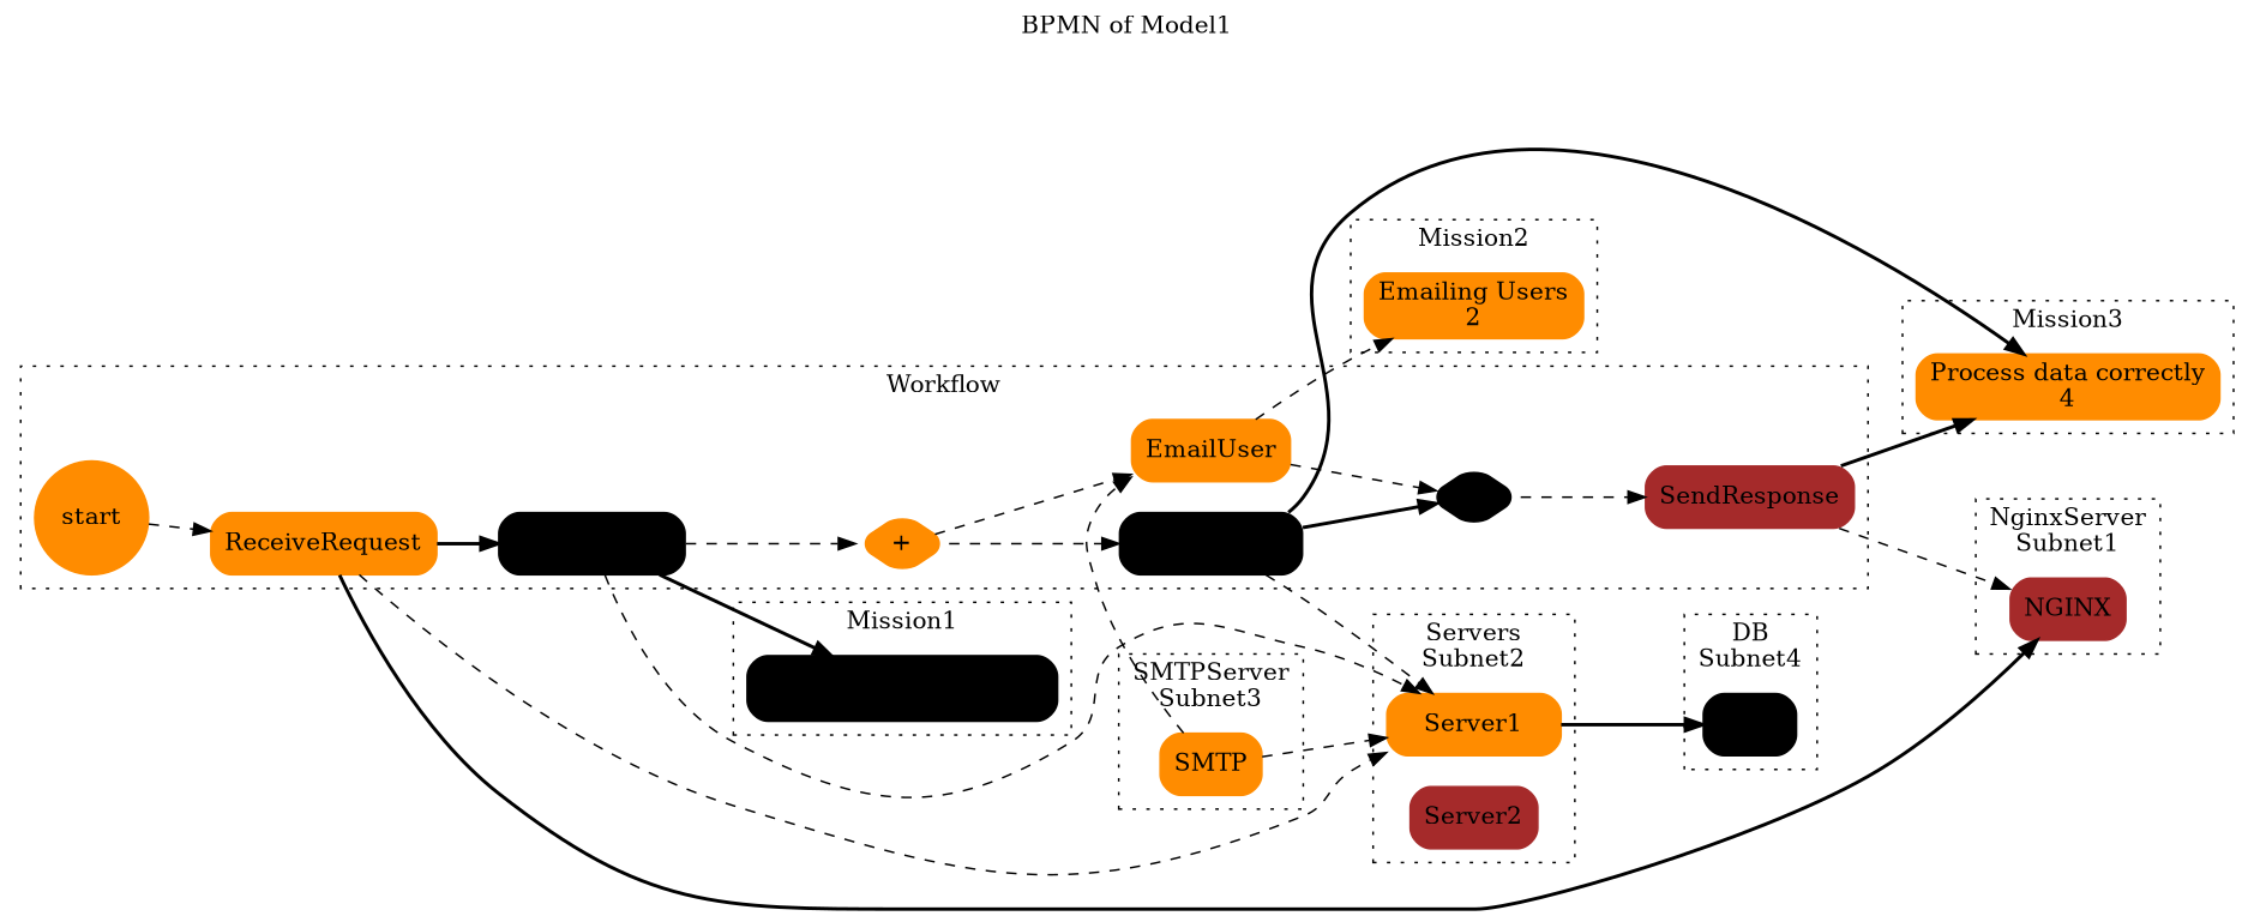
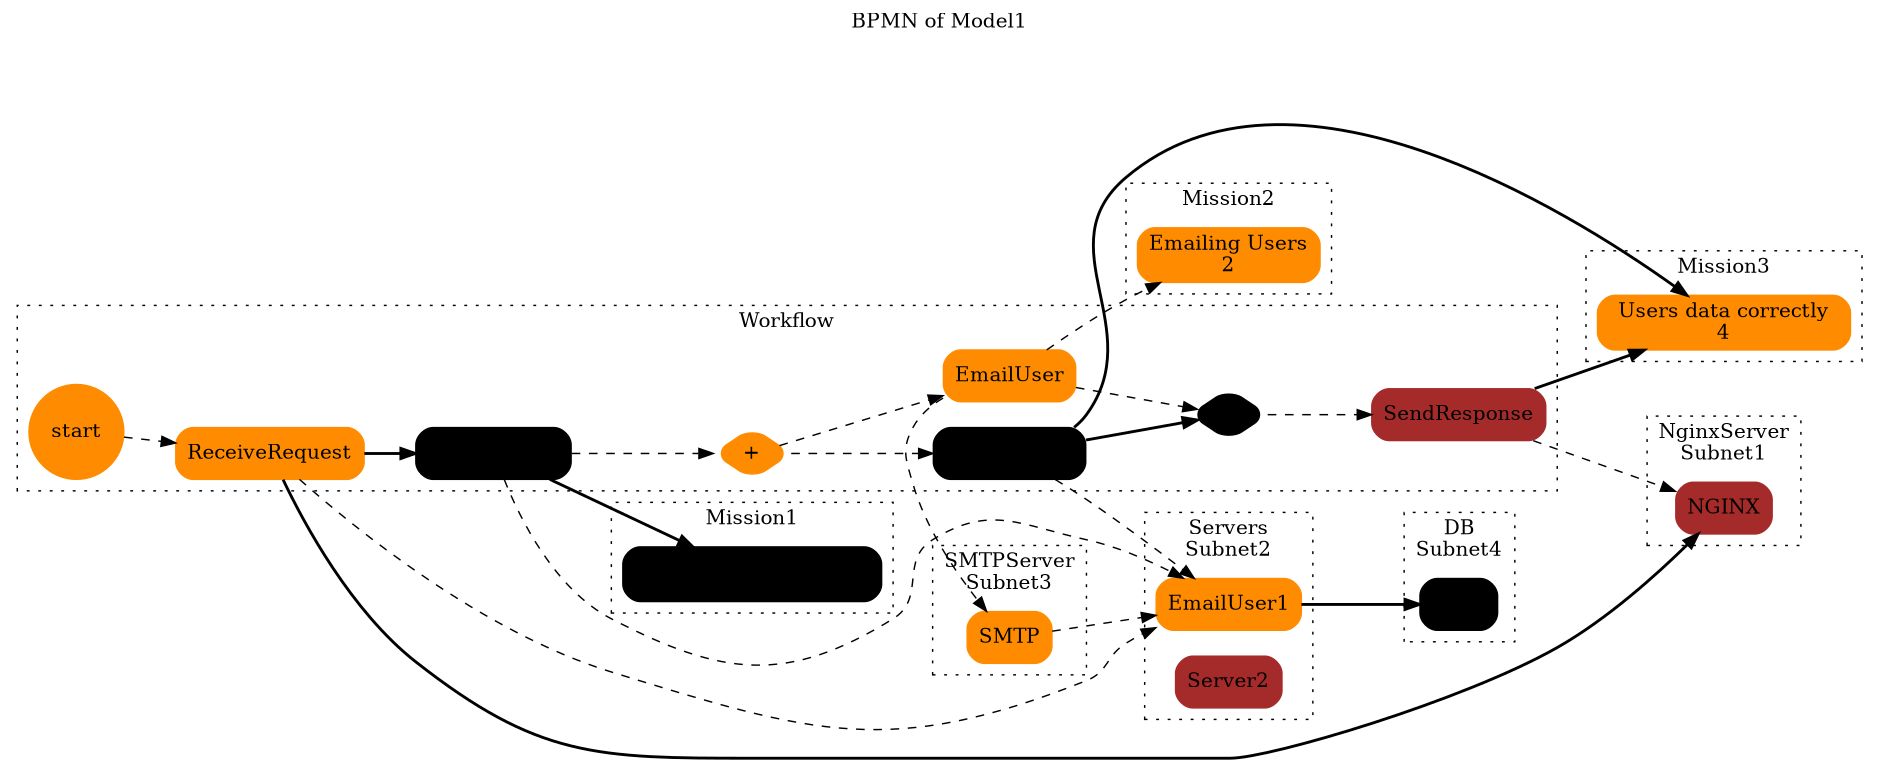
  digraph {
    compound=true
    label="BPMN of Model1"
    labelloc=t
    rankdir=LR
    node [color=darkorange shape=rectangle style="rounded,filled"]
    edge [style=dashed]
    n1 [label=start shape=circle]
    n2 [label=ReceiveRequest]
    n3 [color=black label=Authenticate]
    n4 [label=EmailUser]
    n5 [color=black label=ProcessData]
    n6 [color=brown label=SendResponse]
    n7 [label="+" shape=diamond]
    n8 [color=black label="+" shape=diamond]
    n9 [color=brown label=NGINX]
    n10 [color=black label=DB]
-   n11 [label=Server1]
+   n11 [label=EmailUser1]
    n12 [color=brown label=Server2]
    n13 [label=SMTP]
    n14 [color=black label="Correct Authentication\n3"]
    n15 [label="Emailing Users\n2"]
-   n16 [label="Process data correctly\n4"]
+   n16 [label="Users data correctly\n4"]
    subgraph cluster_1 {
      label=Workflow
      style=dotted
      n1
      n2
      n3
      n4
      n5
      n6
      n7
      n8
    }
    subgraph cluster_2 {
      label="NginxServer\nSubnet1"
      style=dotted
      n9
    }
    subgraph cluster_3 {
      label="DB\nSubnet4"
      style=dotted
      n10
    }
    subgraph cluster_4 {
      label="Servers\nSubnet2"
      style=dotted
      n11
      n12
    }
    subgraph cluster_5 {
      label="SMTPServer\nSubnet3"
      style=dotted
      n13
    }
    subgraph cluster_6 {
      label=Mission1
      style=dotted
      n14
    }
    subgraph cluster_7 {
      label=Mission2
      style=dotted
      n15
    }
    subgraph cluster_8 {
      label=Mission3
      style=dotted
      n16
    }
    n1 -> n2
    n2 -> n3 [style=bold]
    n2 -> n9 [style=bold]
    n2 -> n11
    n3 -> n7
    n3 -> n11
    n3 -> n14 [style=bold]
    n4 -> n8
-   n13 -> n4
+   n4 -> n13
    n4 -> n15
    n5 -> n8 [style=bold]
    n5 -> n11
    n5 -> n16 [style=bold]
    n6 -> n9
    n6 -> n16 [style=bold]
    n7 -> n4
    n7 -> n5
    n8 -> n6
    n11 -> n10 [style=bold]
    n13 -> n11
  }
